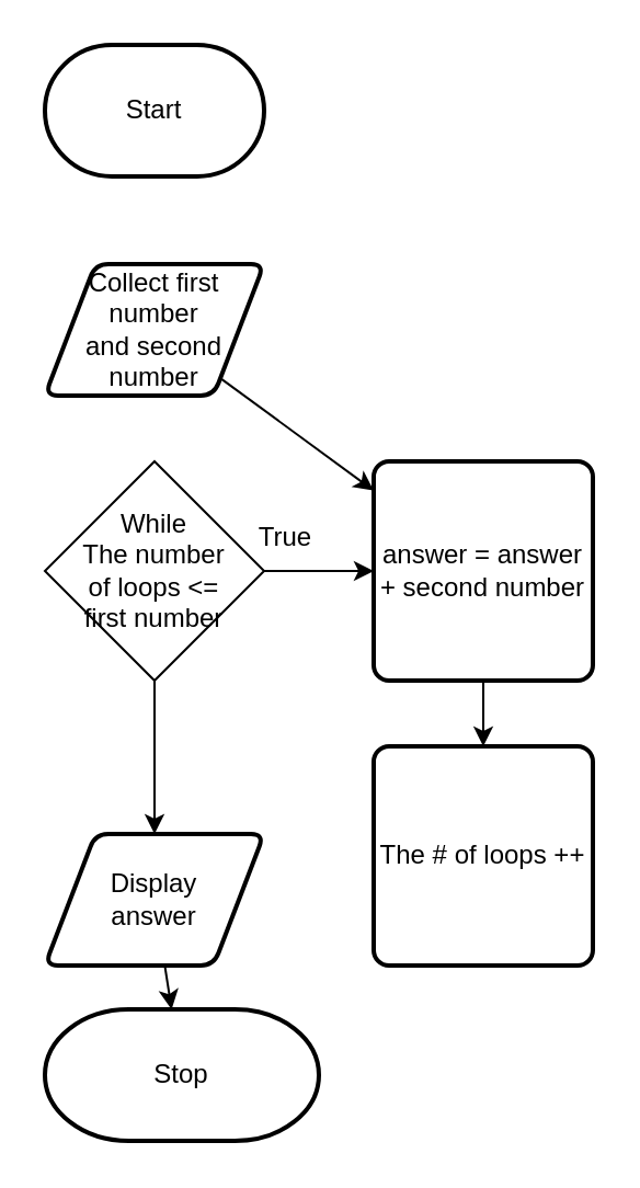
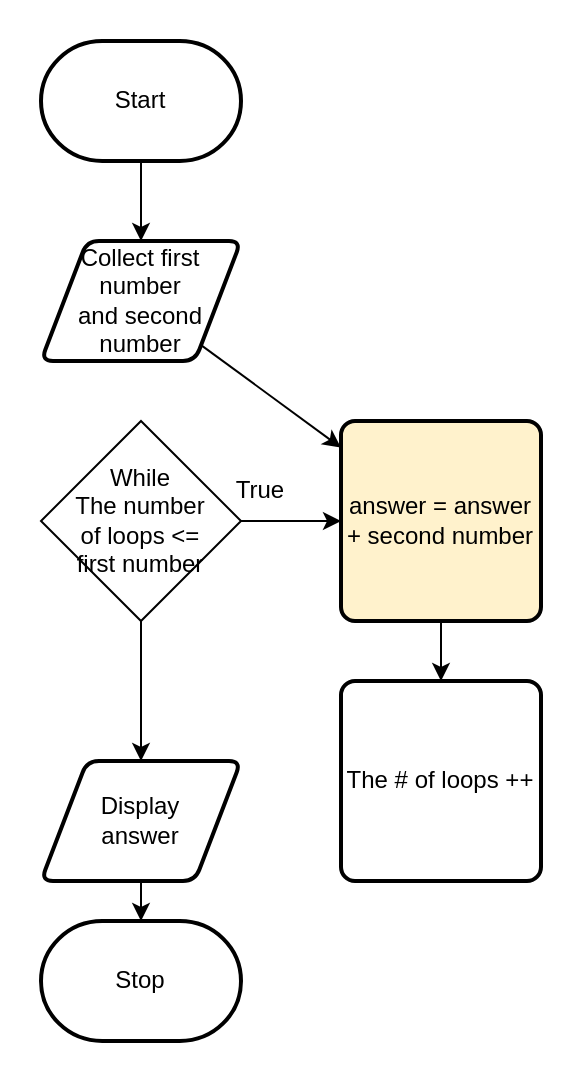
  <mxCell id="0" />
  <mxCell id="1" parent="0" />
+ <mxCell id="2" value="" style="edgeStyle=none;html=1;" parent="1" source="3" target="6" edge="1"><mxGeometry relative="1" as="geometry"><Array as="points"><mxPoint x="70" y="120" /></Array></mxGeometry></mxCell>
  <mxCell id="3" value="Start" style="strokeWidth=2;html=1;shape=mxgraph.flowchart.terminator;whiteSpace=wrap;" parent="1" vertex="1"><mxGeometry x="20" y="20" width="100" height="60" as="geometry" /></mxCell>
- <mxCell id="4" value="Stop" style="strokeWidth=2;html=1;shape=mxgraph.flowchart.terminator;whiteSpace=wrap;" parent="1" vertex="1"><mxGeometry x="20" y="460" width="125" height="60" as="geometry" /></mxCell>
+ <mxCell id="4" value="Stop" style="strokeWidth=2;html=1;shape=mxgraph.flowchart.terminator;whiteSpace=wrap;" parent="1" vertex="1"><mxGeometry x="20" y="460" width="100" height="60" as="geometry" /></mxCell>
  <mxCell id="5" value="" style="edgeStyle=none;html=1;" parent="1" source="6" target="11" edge="1"><mxGeometry relative="1" as="geometry" /></mxCell>
  <mxCell id="6" value="Collect first number&lt;br&gt;and second number" style="shape=parallelogram;html=1;strokeWidth=2;perimeter=parallelogramPerimeter;whiteSpace=wrap;rounded=1;arcSize=12;size=0.23;" parent="1" vertex="1"><mxGeometry x="20" y="120" width="100" height="60" as="geometry" /></mxCell>
  <mxCell id="7" style="edgeStyle=none;html=1;" parent="1" source="9" target="11" edge="1"><mxGeometry relative="1" as="geometry"><mxPoint x="140" y="260" as="targetPoint" /></mxGeometry></mxCell>
  <mxCell id="8" style="edgeStyle=none;html=1;" parent="1" source="9" target="15" edge="1"><mxGeometry relative="1" as="geometry" /></mxCell>
  <mxCell id="9" value="While&lt;br&gt;The number&lt;br&gt;of loops &amp;lt;=&lt;br&gt;first number" style="rhombus;whiteSpace=wrap;html=1;" parent="1" vertex="1"><mxGeometry x="20" y="210" width="100" height="100" as="geometry" /></mxCell>
  <mxCell id="10" style="edgeStyle=elbowEdgeStyle;html=1;" parent="1" source="11" target="12" edge="1"><mxGeometry relative="1" as="geometry" /></mxCell>
- <mxCell id="11" value="answer = answer + second number" style="rounded=1;whiteSpace=wrap;html=1;absoluteArcSize=1;arcSize=14;strokeWidth=2;" parent="1" vertex="1"><mxGeometry x="170" y="210" width="100" height="100" as="geometry" /></mxCell>
+ <mxCell id="11" value="answer = answer + second number" style="rounded=1;whiteSpace=wrap;html=1;absoluteArcSize=1;arcSize=14;strokeWidth=2;fillColor=#fff2cc;" parent="1" vertex="1"><mxGeometry x="170" y="210" width="100" height="100" as="geometry" /></mxCell>
  <mxCell id="12" value="The # of loops ++" style="rounded=1;whiteSpace=wrap;html=1;absoluteArcSize=1;arcSize=14;strokeWidth=2;" parent="1" vertex="1"><mxGeometry x="170" y="340" width="100" height="100" as="geometry" /></mxCell>
  <mxCell id="13" value="True" style="text;html=1;strokeColor=none;fillColor=none;align=center;verticalAlign=middle;whiteSpace=wrap;rounded=0;" parent="1" vertex="1"><mxGeometry x="100" y="230" width="60" height="30" as="geometry" /></mxCell>
  <mxCell id="14" style="edgeStyle=none;html=1;" parent="1" source="15" target="4" edge="1"><mxGeometry relative="1" as="geometry" /></mxCell>
  <mxCell id="15" value="Display&lt;br&gt;answer" style="shape=parallelogram;html=1;strokeWidth=2;perimeter=parallelogramPerimeter;whiteSpace=wrap;rounded=1;arcSize=12;size=0.23;" parent="1" vertex="1"><mxGeometry x="20" y="380" width="100" height="60" as="geometry" /></mxCell>
